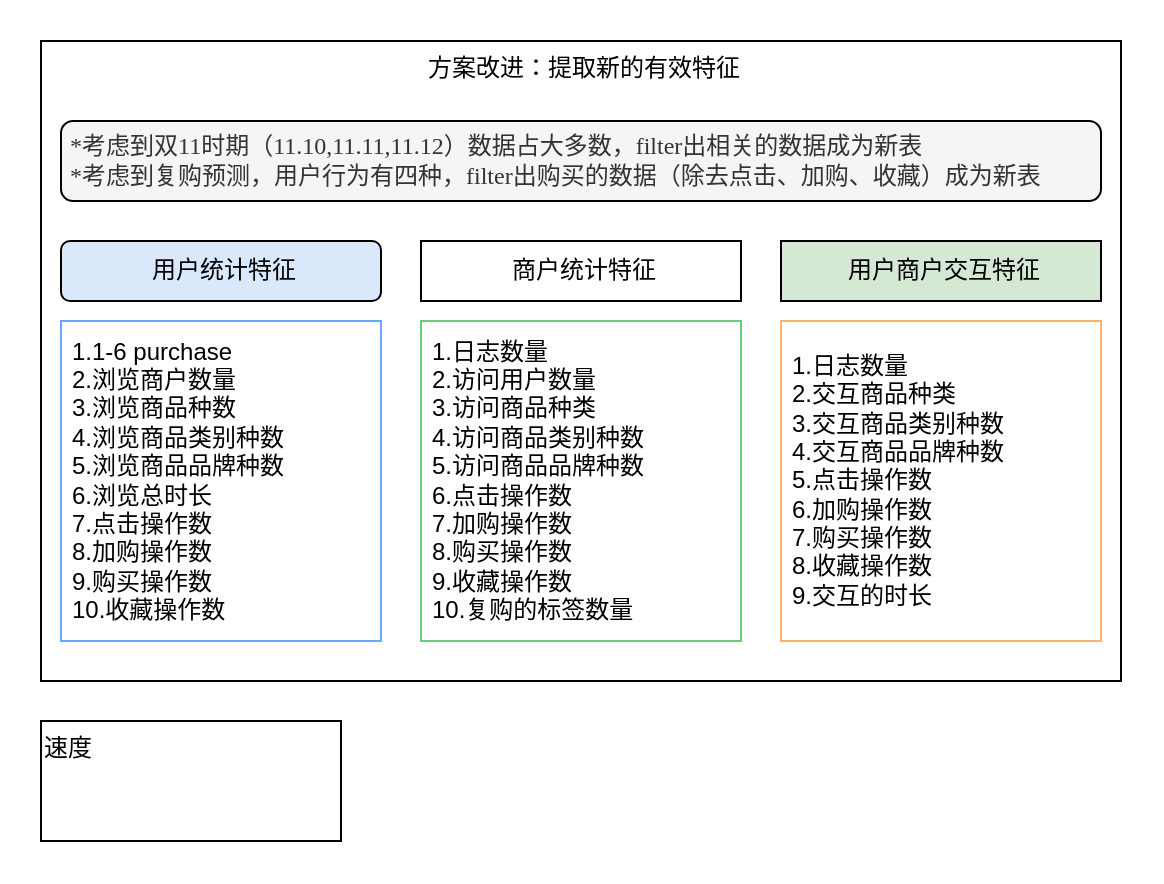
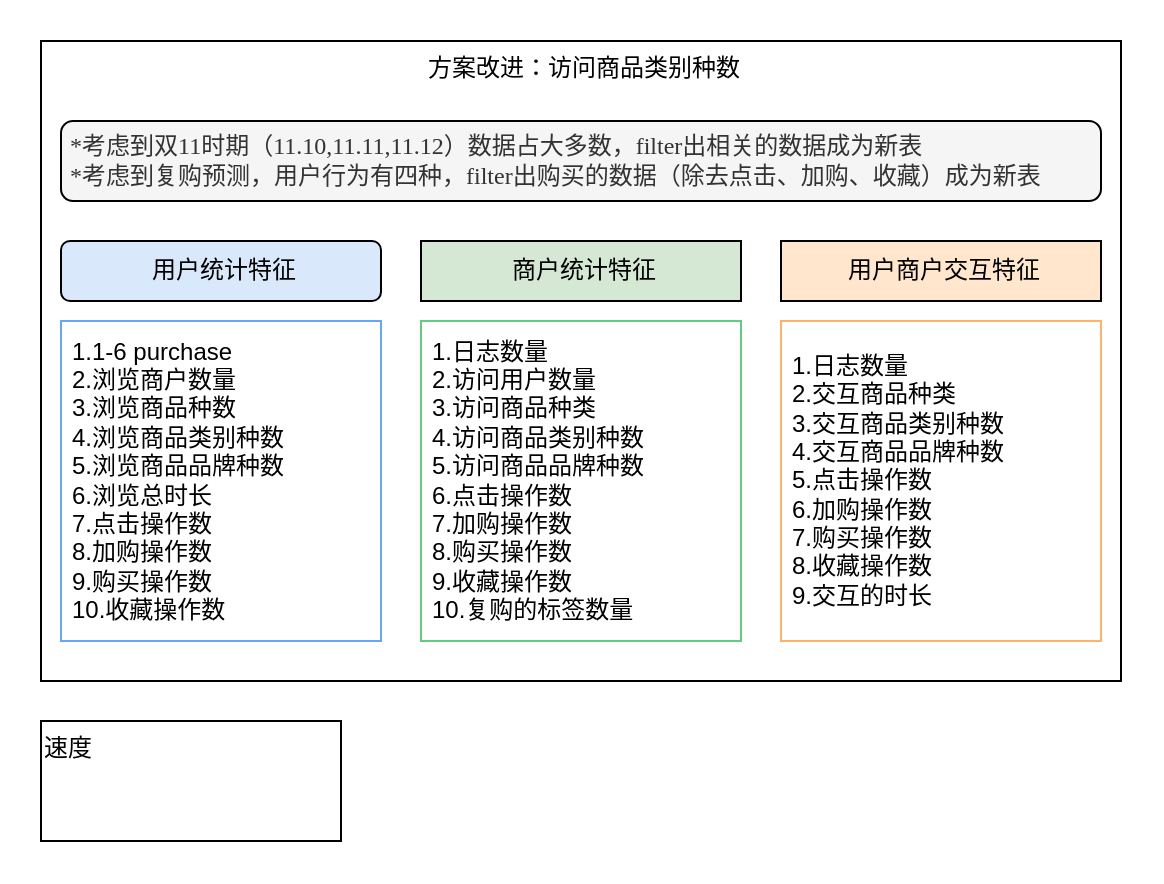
  <mxCell id="0" />
  <mxCell id="1" parent="0" />
- <mxCell id="2" value="方案改进：提取新的有效特征" style="rounded=0;whiteSpace=wrap;html=1;align=center;verticalAlign=top;spacing=2;spacingLeft=4;strokeColor=#000000;" vertex="1" parent="1"><mxGeometry x="20" y="20" width="540" height="320" as="geometry" /></mxCell>
+ <mxCell id="2" value="方案改进：访问商品类别种数" style="rounded=0;whiteSpace=wrap;html=1;align=center;verticalAlign=top;spacing=2;spacingLeft=4;strokeColor=#000000;" vertex="1" parent="1"><mxGeometry x="20" y="20" width="540" height="320" as="geometry" /></mxCell>
  <mxCell id="3" value="用户统计特征" style="whiteSpace=wrap;html=1;align=center;verticalAlign=middle;spacing=2;spacingLeft=4;fillColor=#dae8fc;strokeColor=#000000;rounded=1;" vertex="1" parent="1"><mxGeometry x="30" y="120" width="160" height="30" as="geometry" /></mxCell>
  <mxCell id="4" value="1.1-6 purchase&lt;div&gt;2.浏览商户数量&lt;/div&gt;&lt;div&gt;3.&lt;span style=&quot;background-color: initial;&quot;&gt;浏览商品种数&lt;/span&gt;&lt;/div&gt;&lt;div&gt;&lt;span style=&quot;background-color: initial;&quot;&gt;4.浏览商品类别种数&lt;/span&gt;&lt;/div&gt;&lt;div&gt;&lt;span style=&quot;background-color: initial;&quot;&gt;5.浏览商品品牌种数&lt;/span&gt;&lt;/div&gt;&lt;div&gt;&lt;span style=&quot;background-color: initial;&quot;&gt;6.浏览总时长&lt;/span&gt;&lt;/div&gt;&lt;div&gt;&lt;span style=&quot;background-color: initial;&quot;&gt;7.点击操作数&lt;/span&gt;&lt;/div&gt;&lt;div&gt;&lt;span style=&quot;background-color: initial;&quot;&gt;8.加购操作数&lt;/span&gt;&lt;/div&gt;&lt;div&gt;&lt;span style=&quot;background-color: initial;&quot;&gt;9.购买操作数&lt;/span&gt;&lt;/div&gt;&lt;div&gt;&lt;span style=&quot;background-color: initial;&quot;&gt;10.收藏操作数&lt;/span&gt;&lt;/div&gt;" style="rounded=0;whiteSpace=wrap;html=1;align=left;verticalAlign=middle;spacing=2;spacingLeft=4;fillColor=#FFFFFF;strokeColor=#63A7FF;" vertex="1" parent="1"><mxGeometry x="30" y="160" width="160" height="160" as="geometry" /></mxCell>
- <mxCell id="5" value="商户统计特征" style="rounded=0;whiteSpace=wrap;html=1;align=center;verticalAlign=middle;spacing=2;spacingLeft=4;fillColor=#ffffff;strokeColor=#000000;" vertex="1" parent="1"><mxGeometry x="210" y="120" width="160" height="30" as="geometry" /></mxCell>
- <mxCell id="6" value="用户商户交互特征" style="rounded=0;whiteSpace=wrap;html=1;align=center;verticalAlign=middle;spacing=2;spacingLeft=4;fillColor=#d5e8d4;strokeColor=default;" vertex="1" parent="1"><mxGeometry x="390" y="120" width="160" height="30" as="geometry" /></mxCell>
+ <mxCell id="5" value="商户统计特征" style="rounded=0;whiteSpace=wrap;html=1;align=center;verticalAlign=middle;spacing=2;spacingLeft=4;fillColor=#d5e8d4;strokeColor=#000000;" vertex="1" parent="1"><mxGeometry x="210" y="120" width="160" height="30" as="geometry" /></mxCell>
+ <mxCell id="6" value="用户商户交互特征" style="rounded=0;whiteSpace=wrap;html=1;align=center;verticalAlign=middle;spacing=2;spacingLeft=4;fillColor=#ffe6cc;strokeColor=default;" vertex="1" parent="1"><mxGeometry x="390" y="120" width="160" height="30" as="geometry" /></mxCell>
  <mxCell id="7" value="1.日志数量&lt;div&gt;2.访问用户数量&lt;/div&gt;&lt;div&gt;3.访问商品种类&lt;/div&gt;&lt;div&gt;4.访问商品类别种数&lt;/div&gt;&lt;div&gt;5.访问商品品牌种数&lt;/div&gt;&lt;div&gt;&lt;div&gt;&lt;span style=&quot;background-color: initial;&quot;&gt;6.点击操作数&lt;/span&gt;&lt;/div&gt;&lt;div&gt;&lt;span style=&quot;background-color: initial;&quot;&gt;7.加购操作数&lt;/span&gt;&lt;/div&gt;&lt;div&gt;&lt;span style=&quot;background-color: initial;&quot;&gt;8.购买操作数&lt;/span&gt;&lt;/div&gt;&lt;div&gt;&lt;span style=&quot;background-color: initial;&quot;&gt;9.收藏操作数&lt;/span&gt;&lt;/div&gt;&lt;/div&gt;&lt;div&gt;&lt;span style=&quot;background-color: initial;&quot;&gt;10.复购的标签数量&lt;/span&gt;&lt;/div&gt;" style="rounded=0;whiteSpace=wrap;html=1;align=left;verticalAlign=middle;spacing=2;spacingLeft=4;fillColor=#FFFFFF;strokeColor=#62CC82;" vertex="1" parent="1"><mxGeometry x="210" y="160" width="160" height="160" as="geometry" /></mxCell>
  <mxCell id="8" value="1.日志数量&lt;div&gt;&lt;div&gt;2.交互商品种类&lt;/div&gt;&lt;div&gt;3.交互商品类别种数&lt;/div&gt;&lt;div&gt;4.交互商品品牌种数&lt;/div&gt;&lt;div&gt;&lt;div&gt;&lt;span style=&quot;background-color: initial;&quot;&gt;5.点击操作数&lt;/span&gt;&lt;/div&gt;&lt;div&gt;&lt;span style=&quot;background-color: initial;&quot;&gt;6.加购操作数&lt;/span&gt;&lt;/div&gt;&lt;div&gt;&lt;span style=&quot;background-color: initial;&quot;&gt;7.购买操作数&lt;/span&gt;&lt;/div&gt;&lt;div&gt;&lt;span style=&quot;background-color: initial;&quot;&gt;8.收藏操作数&lt;/span&gt;&lt;/div&gt;&lt;/div&gt;&lt;/div&gt;&lt;div&gt;&lt;span style=&quot;background-color: initial;&quot;&gt;9.交互的时长&lt;/span&gt;&lt;/div&gt;" style="rounded=0;whiteSpace=wrap;html=1;align=left;verticalAlign=middle;spacing=2;spacingLeft=4;fillColor=#FFFFFF;strokeColor=#FFB366;" vertex="1" parent="1"><mxGeometry x="390" y="160" width="160" height="160" as="geometry" /></mxCell>
  <mxCell id="9" value="*考虑到双&lt;font face=&quot;Times New Roman&quot;&gt;11&lt;/font&gt;时期&lt;font face=&quot;Times New Roman&quot;&gt;（11.10,11.11,11.12）&lt;/font&gt;数据占大多数，&lt;font face=&quot;Times New Roman&quot;&gt;filter&lt;/font&gt;出相关的数据成为新表&lt;div&gt;*考虑到复购预测，用户行为有四种，&lt;font face=&quot;Times New Roman&quot;&gt;filter&lt;/font&gt;出购买的数据（除去点击、加购、收藏）成为新表&lt;/div&gt;" style="rounded=1;whiteSpace=wrap;html=1;fillColor=#f5f5f5;fontColor=#333333;strokeColor=#000000;align=left;fontFamily=宋体;spacingLeft=3;" vertex="1" parent="1"><mxGeometry x="30" y="60" width="520" height="40" as="geometry" /></mxCell>
  <mxCell id="10" value="速度" style="rounded=0;whiteSpace=wrap;html=1;align=left;verticalAlign=top;" vertex="1" parent="1"><mxGeometry x="20" y="360" width="150" height="60" as="geometry" /></mxCell>
